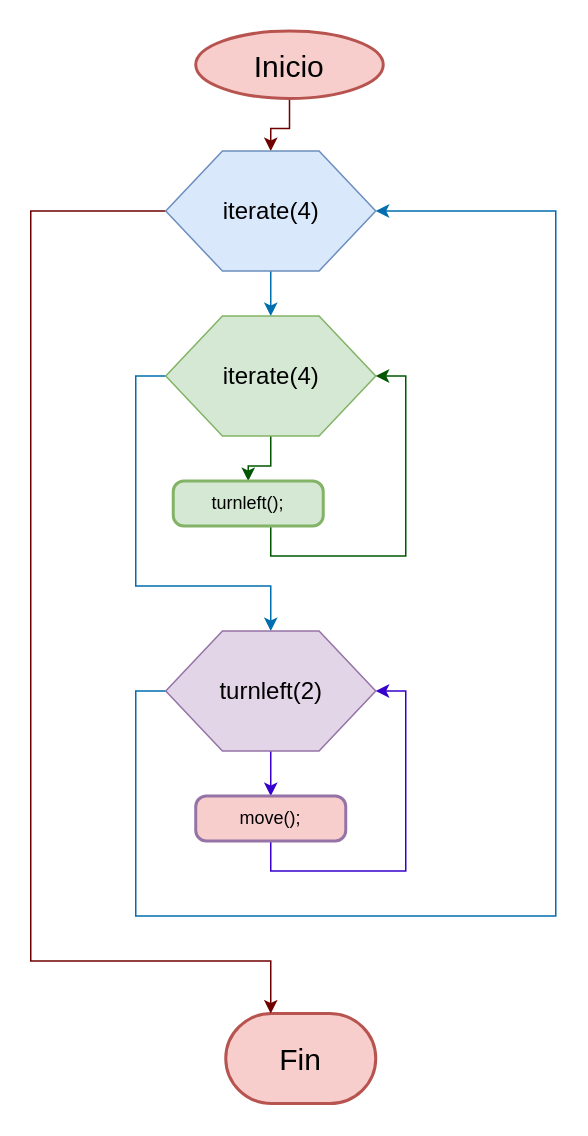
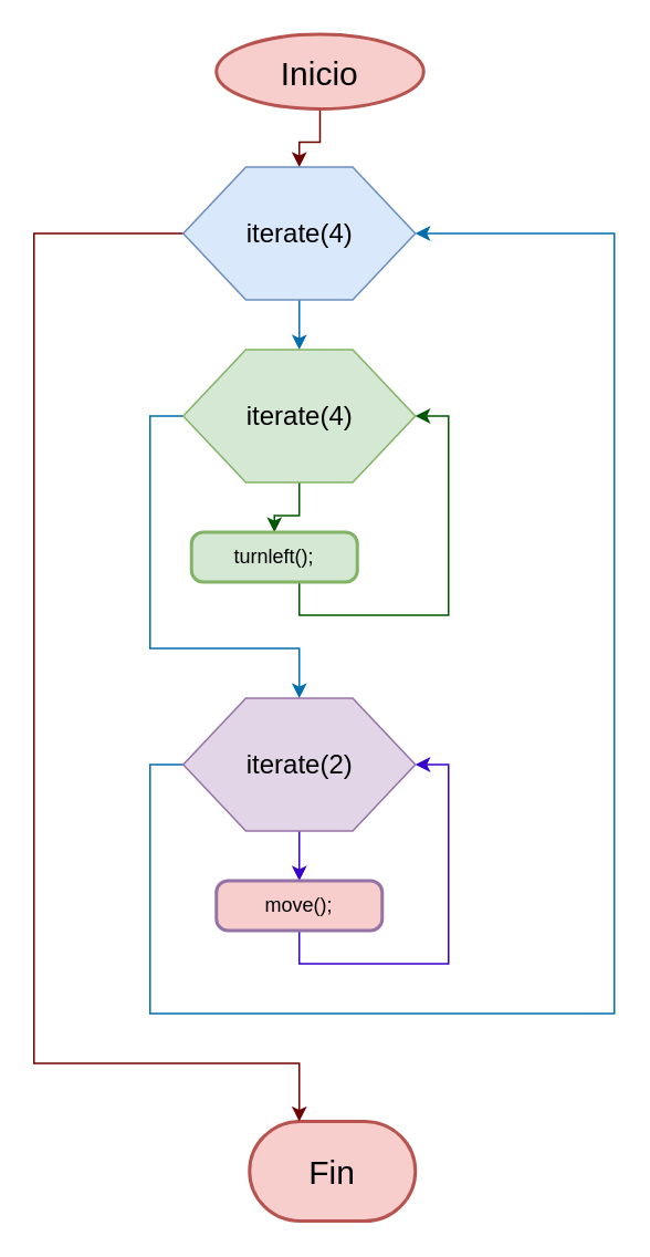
  <mxCell id="0" />
  <mxCell id="1" parent="0" />
  <mxCell id="2" style="edgeStyle=orthogonalEdgeStyle;rounded=0;orthogonalLoop=1;jettySize=auto;html=1;exitX=0.5;exitY=1;exitDx=0;exitDy=0;exitPerimeter=0;fillColor=#a20025;strokeColor=#6F0000;" parent="1" source="3" target="7" edge="1"><mxGeometry relative="1" as="geometry" /></mxCell>
  <mxCell id="3" value="&lt;font style=&quot;font-size: 20px;&quot;&gt;Inicio&lt;/font&gt;" style="strokeWidth=2;html=1;shape=mxgraph.flowchart.start_1;whiteSpace=wrap;fillColor=#f8cecc;strokeColor=#b85450;" parent="1" vertex="1"><mxGeometry x="130" y="20" width="125" height="45" as="geometry" /></mxCell>
  <mxCell id="4" value="&lt;font style=&quot;font-size: 20px;&quot;&gt;Fin&lt;/font&gt;" style="strokeWidth=2;html=1;shape=mxgraph.flowchart.terminator;whiteSpace=wrap;fillColor=#f8cecc;strokeColor=#b85450;" parent="1" vertex="1"><mxGeometry x="150" y="675" width="100" height="60" as="geometry" /></mxCell>
  <mxCell id="5" style="edgeStyle=orthogonalEdgeStyle;rounded=0;orthogonalLoop=1;jettySize=auto;html=1;fillColor=#a20025;strokeColor=#6F0000;" edge="1" parent="1" source="7" target="4"><mxGeometry relative="1" as="geometry"><Array as="points"><mxPoint x="20" y="140" /><mxPoint x="20" y="640" /><mxPoint x="180" y="640" /></Array></mxGeometry></mxCell>
  <mxCell id="6" style="edgeStyle=orthogonalEdgeStyle;rounded=0;orthogonalLoop=1;jettySize=auto;html=1;exitX=0.5;exitY=1;exitDx=0;exitDy=0;fillColor=#1ba1e2;strokeColor=#006EAF;" edge="1" parent="1" source="7" target="10"><mxGeometry relative="1" as="geometry" /></mxCell>
  <mxCell id="7" value="&lt;font style=&quot;font-size: 16px;&quot;&gt;iterate(4)&lt;/font&gt;" style="verticalLabelPosition=middle;verticalAlign=middle;html=1;shape=hexagon;perimeter=hexagonPerimeter2;arcSize=6;size=0.27;labelPosition=center;align=center;fillColor=#dae8fc;strokeColor=#6c8ebf;" parent="1" vertex="1"><mxGeometry x="110" y="100" width="140" height="80" as="geometry" /></mxCell>
  <mxCell id="8" style="edgeStyle=orthogonalEdgeStyle;rounded=0;orthogonalLoop=1;jettySize=auto;html=1;fillColor=#008a00;strokeColor=#005700;" edge="1" parent="1" source="10" target="12"><mxGeometry relative="1" as="geometry" /></mxCell>
  <mxCell id="9" style="edgeStyle=orthogonalEdgeStyle;rounded=0;orthogonalLoop=1;jettySize=auto;html=1;exitX=0;exitY=0.5;exitDx=0;exitDy=0;entryX=0.5;entryY=0;entryDx=0;entryDy=0;fillColor=#1ba1e2;strokeColor=#006EAF;" edge="1" parent="1" source="10"><mxGeometry relative="1" as="geometry"><mxPoint x="180" y="420" as="targetPoint" /><Array as="points"><mxPoint x="90" y="250" /><mxPoint x="90" y="390" /><mxPoint x="180" y="390" /></Array></mxGeometry></mxCell>
  <mxCell id="10" value="iterate(4)" style="verticalLabelPosition=middle;verticalAlign=middle;html=1;shape=hexagon;perimeter=hexagonPerimeter2;arcSize=6;size=0.27;labelPosition=center;align=center;fillColor=#d5e8d4;strokeColor=#82b366;fontSize=16;" parent="1" vertex="1"><mxGeometry x="110" y="210" width="140" height="80" as="geometry" /></mxCell>
  <mxCell id="11" style="edgeStyle=orthogonalEdgeStyle;rounded=0;orthogonalLoop=1;jettySize=auto;html=1;exitX=0.5;exitY=1;exitDx=0;exitDy=0;entryX=1;entryY=0.5;entryDx=0;entryDy=0;fillColor=#008a00;strokeColor=#005700;" edge="1" parent="1" source="12" target="10"><mxGeometry relative="1" as="geometry"><Array as="points"><mxPoint x="180" y="370" /><mxPoint x="270" y="370" /><mxPoint x="270" y="250" /></Array></mxGeometry></mxCell>
  <mxCell id="12" value="turnleft();" style="rounded=1;whiteSpace=wrap;html=1;absoluteArcSize=1;arcSize=14;strokeWidth=2;fillColor=#d5e8d4;strokeColor=#82b366;fontSize=12;" vertex="1" parent="1"><mxGeometry x="115" y="320" width="100" height="30" as="geometry" /></mxCell>
  <mxCell id="13" style="edgeStyle=orthogonalEdgeStyle;rounded=0;orthogonalLoop=1;jettySize=auto;html=1;fillColor=#6a00ff;strokeColor=#3700CC;" edge="1" parent="1" source="15" target="17"><mxGeometry relative="1" as="geometry"><Array as="points"><mxPoint x="180" y="510" /><mxPoint x="180" y="510" /></Array></mxGeometry></mxCell>
  <mxCell id="14" style="edgeStyle=orthogonalEdgeStyle;rounded=0;orthogonalLoop=1;jettySize=auto;html=1;exitX=0;exitY=0.5;exitDx=0;exitDy=0;entryX=1;entryY=0.5;entryDx=0;entryDy=0;fillColor=#1ba1e2;strokeColor=#006EAF;" edge="1" parent="1" source="15" target="7"><mxGeometry relative="1" as="geometry"><Array as="points"><mxPoint x="90" y="460" /><mxPoint x="90" y="610" /><mxPoint x="370" y="610" /><mxPoint x="370" y="140" /></Array></mxGeometry></mxCell>
- <mxCell id="15" value="turnleft(2)" style="verticalLabelPosition=middle;verticalAlign=middle;html=1;shape=hexagon;perimeter=hexagonPerimeter2;arcSize=6;size=0.27;labelPosition=center;align=center;fillColor=#e1d5e7;strokeColor=#9673a6;fontSize=16;" vertex="1" parent="1"><mxGeometry x="110" y="420" width="140" height="80" as="geometry" /></mxCell>
+ <mxCell id="15" value="iterate(2)" style="verticalLabelPosition=middle;verticalAlign=middle;html=1;shape=hexagon;perimeter=hexagonPerimeter2;arcSize=6;size=0.27;labelPosition=center;align=center;fillColor=#e1d5e7;strokeColor=#9673a6;fontSize=16;" vertex="1" parent="1"><mxGeometry x="110" y="420" width="140" height="80" as="geometry" /></mxCell>
  <mxCell id="16" style="edgeStyle=orthogonalEdgeStyle;rounded=0;orthogonalLoop=1;jettySize=auto;html=1;exitX=0.5;exitY=1;exitDx=0;exitDy=0;entryX=1;entryY=0.5;entryDx=0;entryDy=0;fillColor=#6a00ff;strokeColor=#3700CC;" edge="1" parent="1" source="17" target="15"><mxGeometry relative="1" as="geometry"><Array as="points"><mxPoint x="180" y="580" /><mxPoint x="270" y="580" /><mxPoint x="270" y="460" /></Array></mxGeometry></mxCell>
  <mxCell id="17" value="move();" style="rounded=1;whiteSpace=wrap;html=1;absoluteArcSize=1;arcSize=14;strokeWidth=2;fillColor=#f8cecc;strokeColor=#9673a6;" vertex="1" parent="1"><mxGeometry x="130" y="530" width="100" height="30" as="geometry" /></mxCell>
